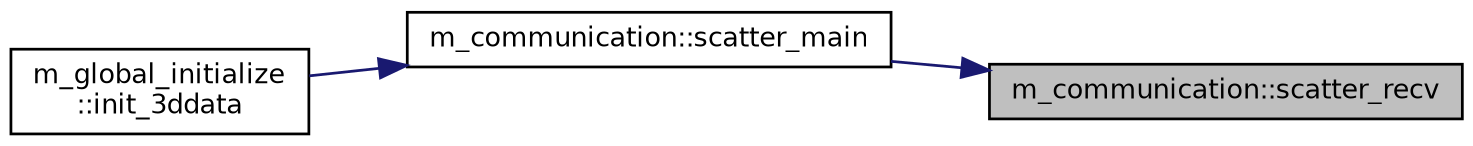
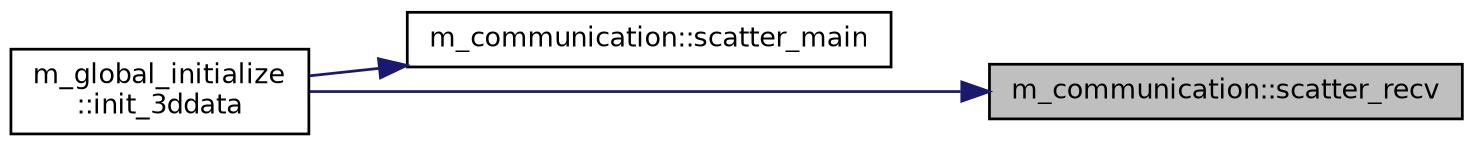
  digraph {
    rankdir=RL
    node [color=black fillcolor=white fontname=Helvetica fontsize=10 shape=record style=filled]
    edge [color=midnightblue dir=back fontname=Helvetica fontsize=10 labelfontname=Helvetica labelfontsize=10 style=solid]
    n1 [fillcolor=grey75 fontcolor=black height=0.2 label="m_communication::scatter_recv" width=0.4]
    n2 [height=0.2 label="m_communication::scatter_main" width=0.4]
    n3 [height=0.2 label="m_global_initialize\l::init_3ddata" width=0.4]
-   n1 -> n2
+   n1 -> n3
    n2 -> n3
  }
